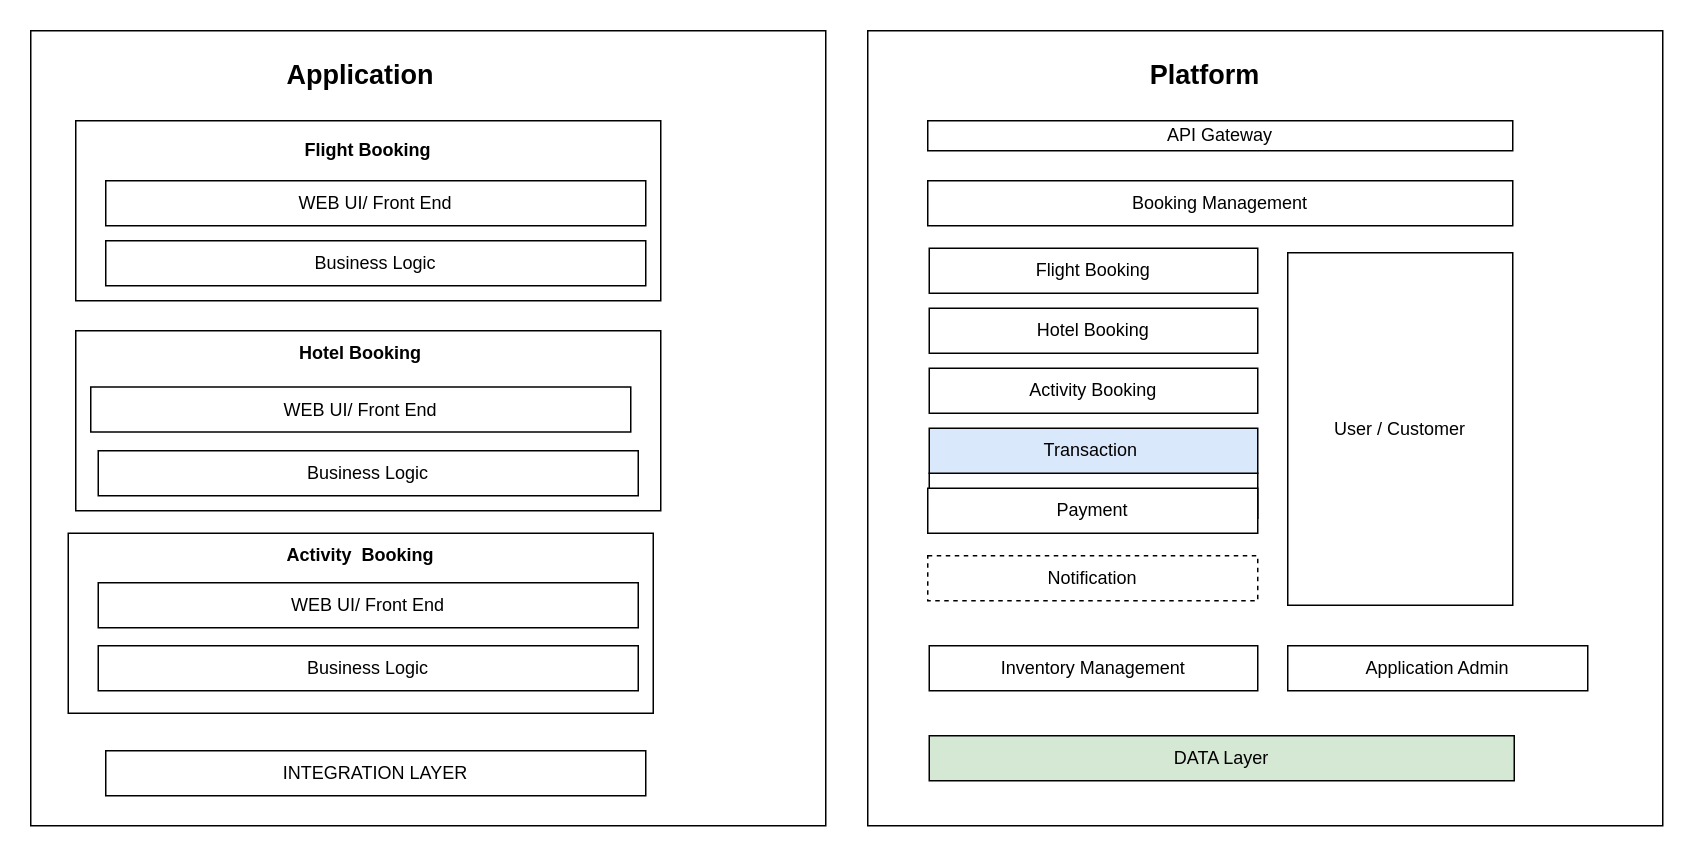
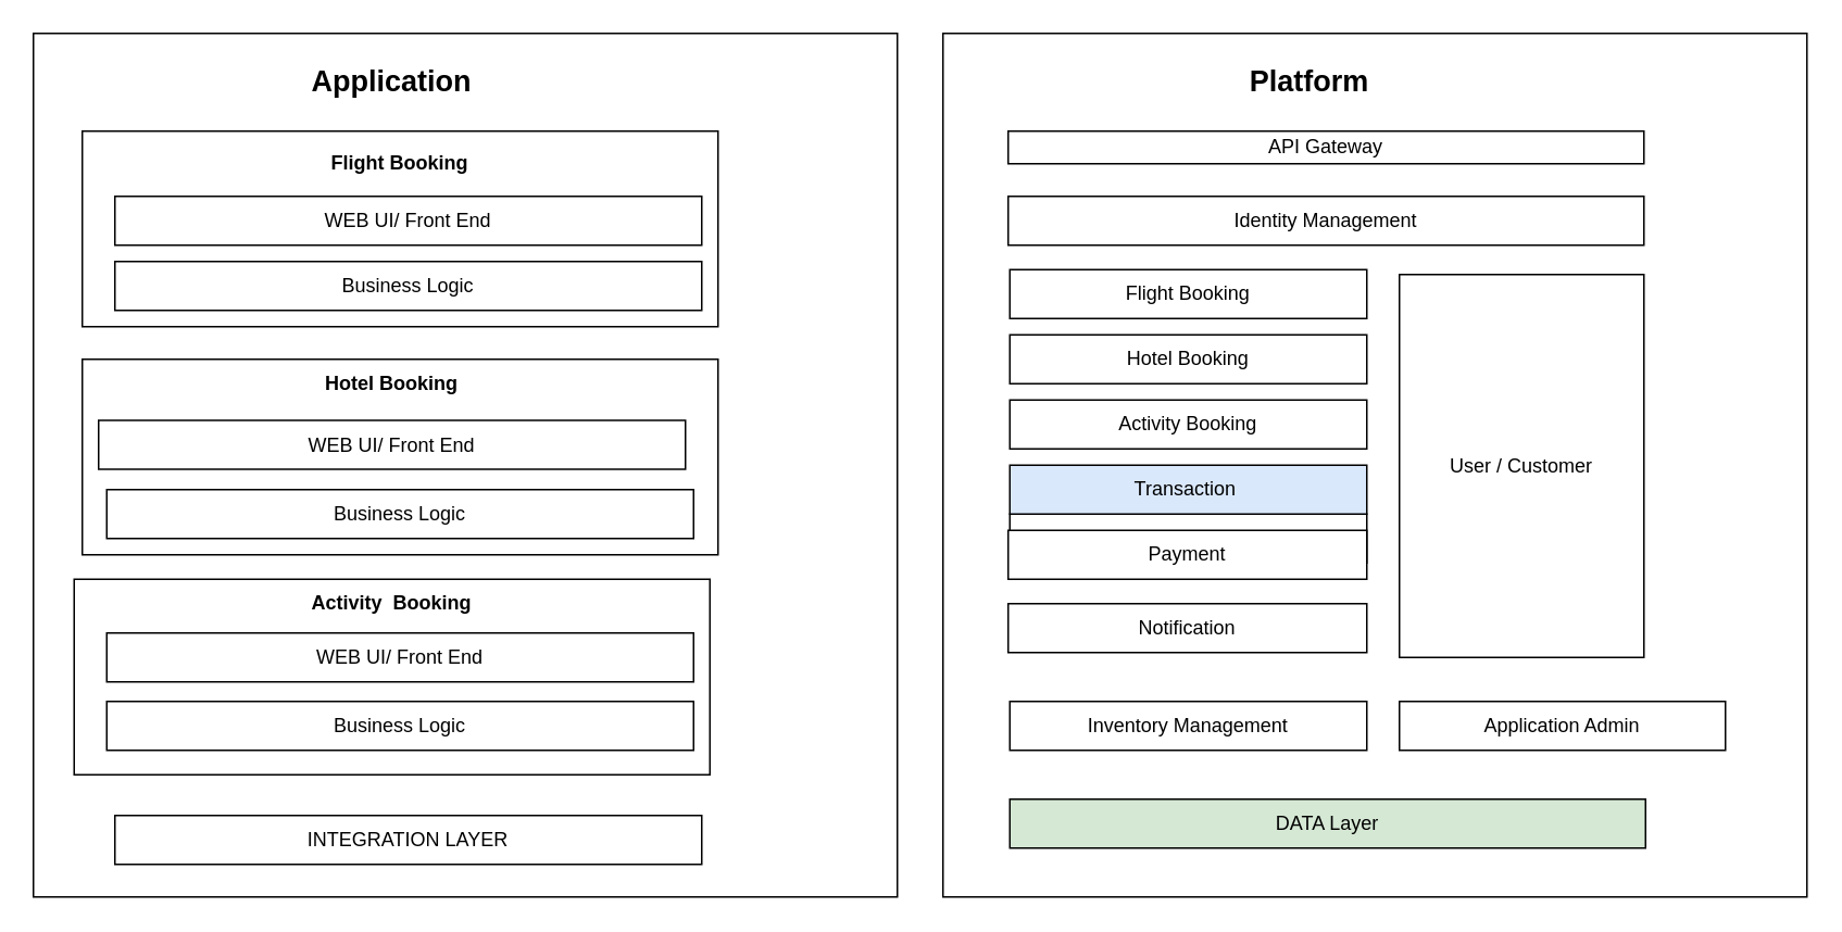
  <mxCell id="0" />
  <mxCell id="1" parent="0" />
  <mxCell id="2" value="" style="whiteSpace=wrap;html=1;aspect=fixed;" vertex="1" parent="1"><mxGeometry x="20" y="20" width="530" height="530" as="geometry" /></mxCell>
  <mxCell id="3" value="" style="whiteSpace=wrap;html=1;aspect=fixed;" vertex="1" parent="1"><mxGeometry x="578" y="20" width="530" height="530" as="geometry" /></mxCell>
  <mxCell id="4" value="&lt;b&gt;&lt;font style=&quot;font-size: 18px&quot;&gt;Application&lt;/font&gt;&lt;/b&gt;" style="text;html=1;strokeColor=none;fillColor=none;align=center;verticalAlign=middle;whiteSpace=wrap;rounded=0;" vertex="1" parent="1"><mxGeometry x="220" y="40" width="40" height="20" as="geometry" /></mxCell>
  <mxCell id="5" value="&lt;b&gt;&lt;font style=&quot;font-size: 18px&quot;&gt;Platform&lt;/font&gt;&lt;/b&gt;" style="text;html=1;strokeColor=none;fillColor=none;align=center;verticalAlign=middle;whiteSpace=wrap;rounded=0;" vertex="1" parent="1"><mxGeometry x="783" y="40" width="40" height="20" as="geometry" /></mxCell>
  <mxCell id="6" value="" style="rounded=0;whiteSpace=wrap;html=1;" vertex="1" parent="1"><mxGeometry x="50" y="80" width="390" height="120" as="geometry" /></mxCell>
  <mxCell id="7" value="&lt;b&gt;Flight Booking&lt;/b&gt;" style="text;html=1;strokeColor=none;fillColor=none;align=center;verticalAlign=middle;whiteSpace=wrap;rounded=0;" vertex="1" parent="1"><mxGeometry x="190" y="90" width="110" height="20" as="geometry" /></mxCell>
  <mxCell id="8" value="WEB UI/ Front End" style="rounded=0;whiteSpace=wrap;html=1;" vertex="1" parent="1"><mxGeometry x="70" y="120" width="360" height="30" as="geometry" /></mxCell>
  <mxCell id="9" value="Business Logic" style="rounded=0;whiteSpace=wrap;html=1;" vertex="1" parent="1"><mxGeometry x="70" y="160" width="360" height="30" as="geometry" /></mxCell>
  <mxCell id="10" value="API Gateway" style="rounded=0;whiteSpace=wrap;html=1;" vertex="1" parent="1"><mxGeometry x="618" y="80" width="390" height="20" as="geometry" /></mxCell>
- <mxCell id="11" value="Booking Management" style="rounded=0;whiteSpace=wrap;html=1;" vertex="1" parent="1"><mxGeometry x="618" y="120" width="390" height="30" as="geometry" /></mxCell>
+ <mxCell id="11" value="Identity Management" style="rounded=0;whiteSpace=wrap;html=1;" vertex="1" parent="1"><mxGeometry x="618" y="120" width="390" height="30" as="geometry" /></mxCell>
  <mxCell id="12" value="&lt;span lang=&quot;EN&quot;&gt;Flight Booking&lt;/span&gt;" style="rounded=0;whiteSpace=wrap;html=1;" vertex="1" parent="1"><mxGeometry x="619" y="165" width="219" height="30" as="geometry" /></mxCell>
  <mxCell id="13" value="&lt;span lang=&quot;EN&quot;&gt;Hotel Booking&lt;/span&gt;" style="rounded=0;whiteSpace=wrap;html=1;" vertex="1" parent="1"><mxGeometry x="619" y="205" width="219" height="30" as="geometry" /></mxCell>
  <mxCell id="14" value="&lt;span lang=&quot;EN&quot;&gt;Hotel Booking&lt;/span&gt;" style="rounded=0;whiteSpace=wrap;html=1;" vertex="1" parent="1"><mxGeometry x="619" y="315" width="219" height="30" as="geometry" /></mxCell>
  <mxCell id="15" value="&lt;span lang=&quot;EN&quot;&gt;Activity Booking&lt;/span&gt;" style="rounded=0;whiteSpace=wrap;html=1;" vertex="1" parent="1"><mxGeometry x="619" y="245" width="219" height="30" as="geometry" /></mxCell>
  <mxCell id="16" value="User / Customer" style="rounded=0;whiteSpace=wrap;html=1;" vertex="1" parent="1"><mxGeometry x="858" y="168" width="150" height="235" as="geometry" /></mxCell>
  <mxCell id="17" value="&lt;span lang=&quot;EN&quot;&gt;Inventory Management&lt;/span&gt;&lt;br&gt;" style="rounded=0;whiteSpace=wrap;html=1;" vertex="1" parent="1"><mxGeometry x="619" y="430" width="219" height="30" as="geometry" /></mxCell>
  <mxCell id="18" value="&lt;span lang=&quot;EN&quot;&gt;Transaction&amp;nbsp;&lt;/span&gt;" style="rounded=0;whiteSpace=wrap;html=1;fillColor=#dae8fc;" vertex="1" parent="1"><mxGeometry x="619" y="285" width="219" height="30" as="geometry" /></mxCell>
  <mxCell id="19" value="&lt;span lang=&quot;EN&quot;&gt;Payment&lt;/span&gt;" style="rounded=0;whiteSpace=wrap;html=1;" vertex="1" parent="1"><mxGeometry x="618" y="325" width="220" height="30" as="geometry" /></mxCell>
- <mxCell id="20" value="&lt;span lang=&quot;EN&quot;&gt;Notification&lt;/span&gt;" style="rounded=0;whiteSpace=wrap;html=1;dashed=1;" vertex="1" parent="1"><mxGeometry x="618" y="370" width="220" height="30" as="geometry" /></mxCell>
+ <mxCell id="20" value="&lt;span lang=&quot;EN&quot;&gt;Notification&lt;/span&gt;" style="rounded=0;whiteSpace=wrap;html=1;" vertex="1" parent="1"><mxGeometry x="618" y="370" width="220" height="30" as="geometry" /></mxCell>
  <mxCell id="21" value="Application Admin" style="rounded=0;whiteSpace=wrap;html=1;" vertex="1" parent="1"><mxGeometry x="858" y="430" width="200" height="30" as="geometry" /></mxCell>
  <mxCell id="22" value="DATA Layer" style="rounded=0;whiteSpace=wrap;html=1;fillColor=#d5e8d4;" vertex="1" parent="1"><mxGeometry x="619" y="490" width="390" height="30" as="geometry" /></mxCell>
  <mxCell id="23" value="INTEGRATION LAYER" style="rounded=0;whiteSpace=wrap;html=1;" vertex="1" parent="1"><mxGeometry x="70" y="500" width="360" height="30" as="geometry" /></mxCell>
  <mxCell id="24" value="" style="rounded=0;whiteSpace=wrap;html=1;" vertex="1" parent="1"><mxGeometry x="50" y="220" width="390" height="120" as="geometry" /></mxCell>
  <mxCell id="25" value="&lt;b&gt;Hotel Booking&lt;/b&gt;" style="text;html=1;strokeColor=none;fillColor=none;align=center;verticalAlign=middle;whiteSpace=wrap;rounded=0;" vertex="1" parent="1"><mxGeometry x="185" y="225" width="110" height="20" as="geometry" /></mxCell>
  <mxCell id="26" value="WEB UI/ Front End" style="rounded=0;whiteSpace=wrap;html=1;" vertex="1" parent="1"><mxGeometry x="60" y="257.5" width="360" height="30" as="geometry" /></mxCell>
  <mxCell id="27" value="Business Logic" style="rounded=0;whiteSpace=wrap;html=1;" vertex="1" parent="1"><mxGeometry x="65" y="300" width="360" height="30" as="geometry" /></mxCell>
  <mxCell id="28" value="" style="rounded=0;whiteSpace=wrap;html=1;" vertex="1" parent="1"><mxGeometry x="45" y="355" width="390" height="120" as="geometry" /></mxCell>
  <mxCell id="29" value="&lt;b&gt;Activity&amp;nbsp; Booking&lt;/b&gt;" style="text;html=1;strokeColor=none;fillColor=none;align=center;verticalAlign=middle;whiteSpace=wrap;rounded=0;" vertex="1" parent="1"><mxGeometry x="185" y="360" width="110" height="20" as="geometry" /></mxCell>
  <mxCell id="30" value="WEB UI/ Front End" style="rounded=0;whiteSpace=wrap;html=1;" vertex="1" parent="1"><mxGeometry x="65" y="388" width="360" height="30" as="geometry" /></mxCell>
  <mxCell id="31" value="Business Logic" style="rounded=0;whiteSpace=wrap;html=1;" vertex="1" parent="1"><mxGeometry x="65" y="430" width="360" height="30" as="geometry" /></mxCell>
